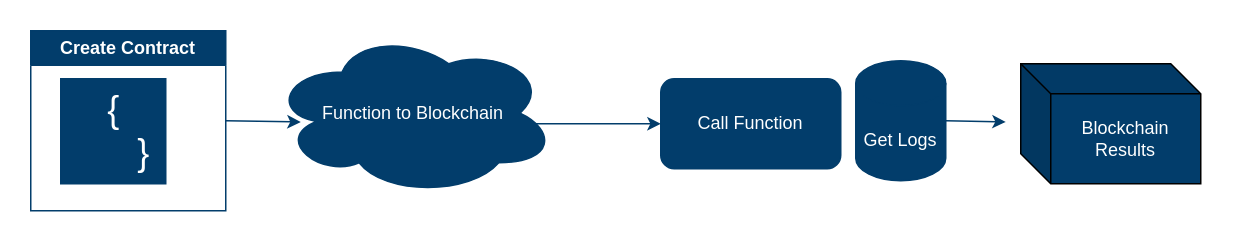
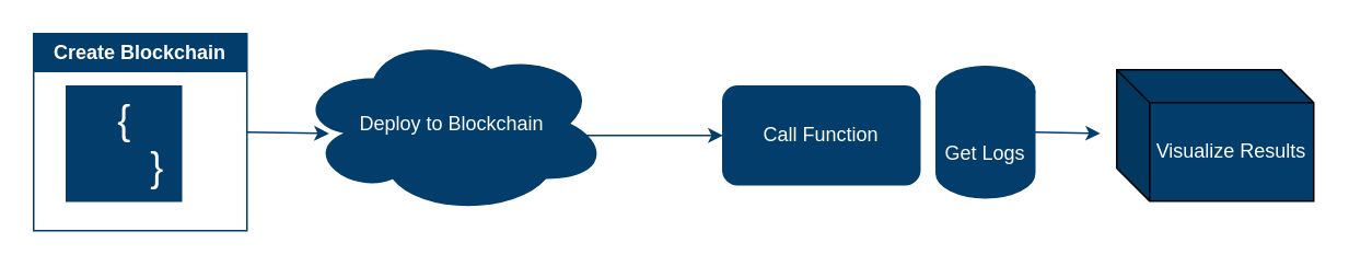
  <mxCell id="0" />
  <mxCell id="1" parent="0" />
  <mxCell id="2" style="exitX=1;exitY=0.5;exitDx=0;exitDy=0;fillColor=#023d6b;strokeColor=#023d6b;" parent="1" source="7" edge="1"><mxGeometry width="50" height="50" relative="1" as="geometry"><mxPoint x="140" y="82" as="sourcePoint" /><mxPoint x="200" y="80.833" as="targetPoint" /></mxGeometry></mxCell>
  <mxCell id="3" value="Call Function" style="rounded=1;whiteSpace=wrap;html=1;fillColor=#023d6b;strokeColor=#023d6b;fontColor=#ffffff;" parent="1" vertex="1"><mxGeometry x="440" y="52" width="120" height="60" as="geometry" /></mxCell>
  <mxCell id="4" style="fillColor=#023d6b;strokeColor=#023d6b;" parent="1" target="3" edge="1"><mxGeometry width="50" height="50" relative="1" as="geometry"><mxPoint x="340" y="82" as="sourcePoint" /><mxPoint x="390" y="32" as="targetPoint" /></mxGeometry></mxCell>
  <mxCell id="5" style="fillColor=#023d6b;strokeColor=#023d6b;" parent="1" source="3" edge="1"><mxGeometry width="50" height="50" relative="1" as="geometry"><mxPoint x="520" y="82" as="sourcePoint" /><mxPoint x="560" y="82" as="targetPoint" /></mxGeometry></mxCell>
  <mxCell id="6" style="exitX=1;exitY=0.5;exitDx=0;exitDy=0;exitPerimeter=0;fillColor=#023d6b;strokeColor=#023d6b;" parent="1" source="10" edge="1"><mxGeometry width="50" height="50" relative="1" as="geometry"><mxPoint x="680" y="82" as="sourcePoint" /><mxPoint x="670" y="80.8" as="targetPoint" /></mxGeometry></mxCell>
- <mxCell id="7" value="Create Contract" style="swimlane;whiteSpace=wrap;html=1;fillColor=#023d6b;strokeColor=#023d6b;fontColor=#ffffff;" parent="1" vertex="1"><mxGeometry x="20" y="20" width="130" height="120" as="geometry" /></mxCell>
+ <mxCell id="7" value="Create Blockchain" style="swimlane;whiteSpace=wrap;html=1;fillColor=#023d6b;strokeColor=#023d6b;fontColor=#ffffff;" parent="1" vertex="1"><mxGeometry x="20" y="20" width="130" height="120" as="geometry" /></mxCell>
  <mxCell id="8" value="&lt;font style=&quot;font-size: 24px;&quot;&gt;{&lt;/font&gt;&lt;div&gt;&lt;font style=&quot;font-size: 24px;&quot;&gt;&amp;nbsp; &amp;nbsp; &amp;nbsp; }&lt;/font&gt;&lt;/div&gt;" style="text;html=1;align=center;verticalAlign=middle;resizable=0;points=[];autosize=1;strokeColor=#023d6b;fillColor=#023d6b;fontColor=#ffffff;" parent="7" vertex="1"><mxGeometry x="20" y="32" width="70" height="70" as="geometry" /></mxCell>
- <mxCell id="9" value="Function to Blockchain" style="ellipse;shape=cloud;whiteSpace=wrap;html=1;fillColor=#023d6b;strokeColor=#023d6b;fontColor=#ffffff;" parent="1" vertex="1"><mxGeometry x="180" y="20" width="190" height="110" as="geometry" /></mxCell>
+ <mxCell id="9" value="Deploy to Blockchain" style="ellipse;shape=cloud;whiteSpace=wrap;html=1;fillColor=#023d6b;strokeColor=#023d6b;fontColor=#ffffff;" parent="1" vertex="1"><mxGeometry x="180" y="20" width="190" height="110" as="geometry" /></mxCell>
  <mxCell id="10" value="Get Logs" style="shape=cylinder3;whiteSpace=wrap;html=1;boundedLbl=1;backgroundOutline=1;size=15;fillColor=#023d6b;strokeColor=#023d6b;fontColor=#ffffff;" parent="1" vertex="1"><mxGeometry x="570" y="40" width="60" height="80" as="geometry" /></mxCell>
- <mxCell id="11" value="&lt;font style=&quot;color: rgb(255, 255, 255);&quot;&gt;Blockchain Results&lt;/font&gt;" style="shape=cube;whiteSpace=wrap;html=1;boundedLbl=1;backgroundOutline=1;darkOpacity=0.05;darkOpacity2=0.1;fillColor=#023D6B;" vertex="1" parent="1"><mxGeometry x="680" y="42" width="120" height="80" as="geometry" /></mxCell>
+ <mxCell id="11" value="&lt;font style=&quot;color: rgb(255, 255, 255);&quot;&gt;Visualize Results&lt;/font&gt;" style="shape=cube;whiteSpace=wrap;html=1;boundedLbl=1;backgroundOutline=1;darkOpacity=0.05;darkOpacity2=0.1;fillColor=#023D6B;" vertex="1" parent="1"><mxGeometry x="680" y="42" width="120" height="80" as="geometry" /></mxCell>
